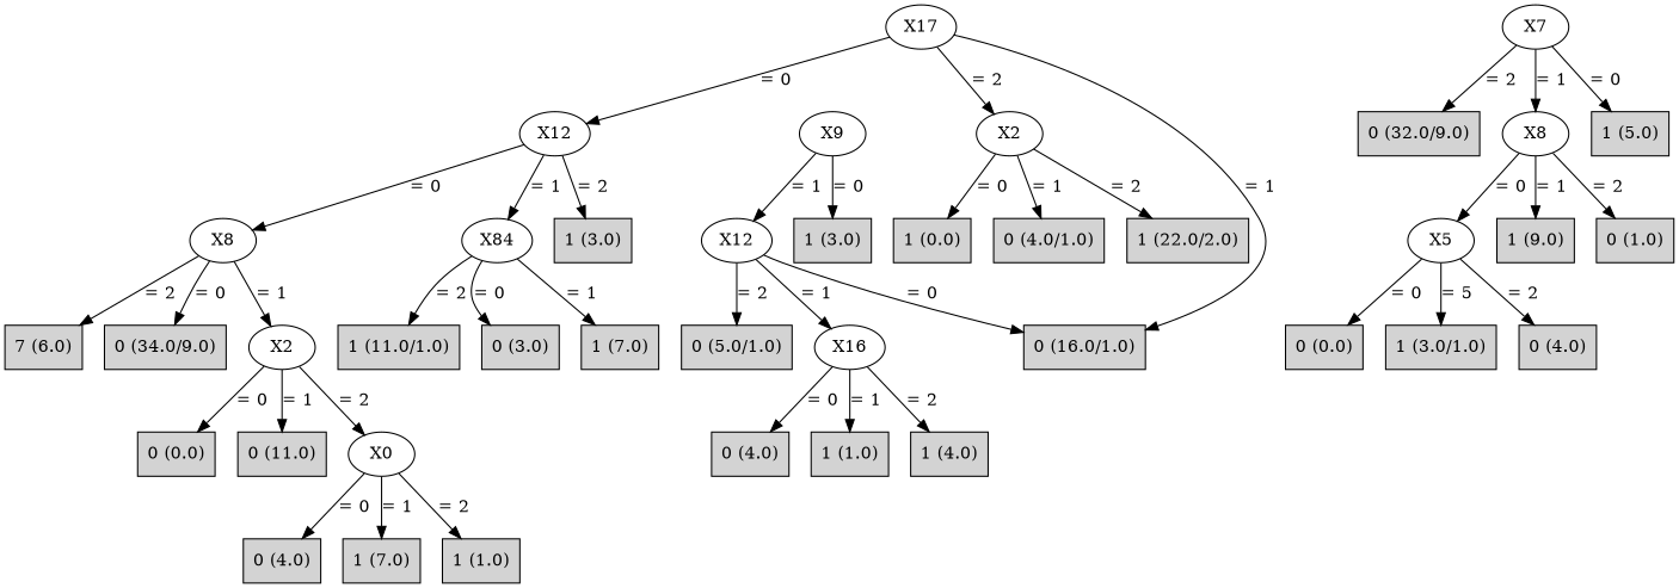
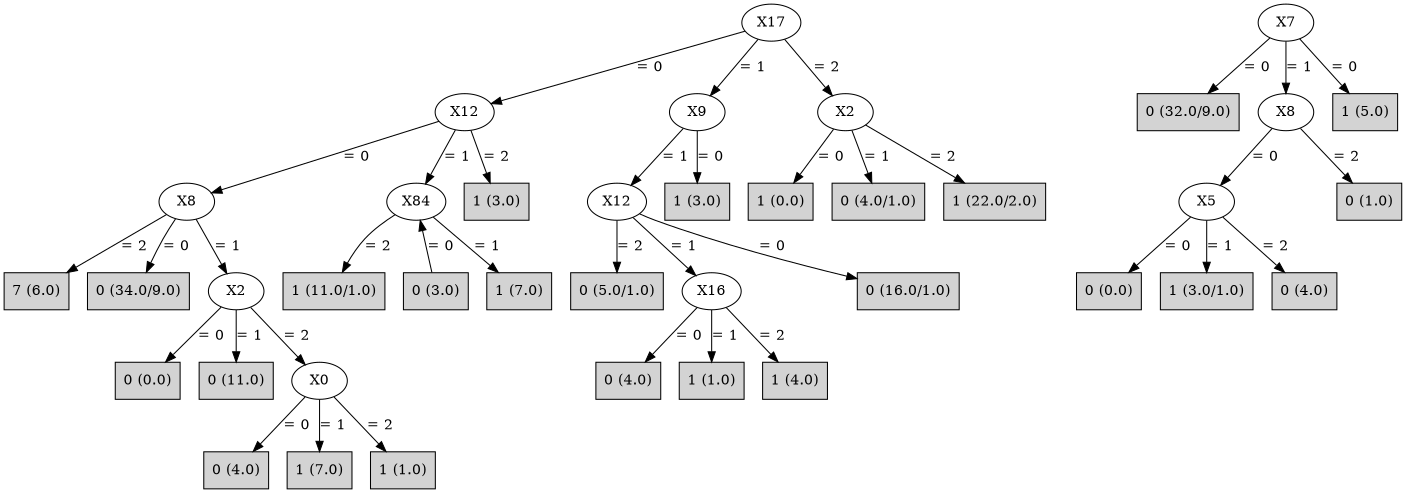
  digraph {
    node [shape=box style=filled]
    n1 [label=X17 shape="" style=""]
    n2 [label=X12 shape="" style=""]
    n3 [label=X9 shape="" style=""]
    n4 [label=X2 shape="" style=""]
    n5 [label=X8 shape="" style=""]
    n6 [label=X84 shape="" style=""]
    n7 [label="1 (3.0)"]
    n8 [label="1 (3.0)"]
    n9 [label=X12 shape="" style=""]
    n10 [label="1 (0.0)"]
    n11 [label="0 (4.0/1.0)"]
    n12 [label="1 (22.0/2.0)"]
    n13 [label="0 (34.0/9.0)"]
    n14 [label=X2 shape="" style=""]
    n15 [label="7 (6.0)"]
    n16 [label="0 (3.0)"]
    n17 [label="1 (7.0)"]
    n18 [label="1 (11.0/1.0)"]
    n19 [label="0 (0.0)"]
    n20 [label="0 (11.0)"]
    n21 [label=X0 shape="" style=""]
    n22 [label="0 (4.0)"]
    n23 [label="1 (7.0)"]
    n24 [label="1 (1.0)"]
    n25 [label="0 (16.0/1.0)"]
    n26 [label=X16 shape="" style=""]
    n27 [label="0 (5.0/1.0)"]
    n28 [label=X7 shape="" style=""]
    n29 [label="0 (32.0/9.0)"]
    n30 [label=X8 shape="" style=""]
    n31 [label="1 (5.0)"]
    n32 [label="0 (4.0)"]
    n33 [label="1 (1.0)"]
    n34 [label="1 (4.0)"]
    n35 [label=X5 shape="" style=""]
-   n36 [label="1 (9.0)"]
    n37 [label="0 (1.0)"]
    n38 [label="0 (0.0)"]
    n39 [label="1 (3.0/1.0)"]
    n40 [label="0 (4.0)"]
    n1 -> n2 [label="= 0"]
-   n1 -> n25 [label="= 1"]
+   n1 -> n3 [label="= 1"]
    n1 -> n4 [label="= 2"]
    n2 -> n5 [label="= 0"]
    n2 -> n6 [label="= 1"]
    n2 -> n7 [label="= 2"]
    n3 -> n8 [label="= 0"]
    n3 -> n9 [label="= 1"]
    n4 -> n10 [label="= 0"]
    n4 -> n11 [label="= 1"]
    n4 -> n12 [label="= 2"]
    n5 -> n13 [label="= 0"]
    n5 -> n14 [label="= 1"]
    n5 -> n15 [label="= 2"]
-   n6 -> n16 [label="= 0"]
+   n16 -> n6 [label="= 0"]
    n6 -> n17 [label="= 1"]
    n6 -> n18 [label="= 2"]
    n9 -> n25 [label="= 0"]
    n9 -> n26 [label="= 1"]
    n9 -> n27 [label="= 2"]
    n14 -> n19 [label="= 0"]
    n14 -> n20 [label="= 1"]
    n14 -> n21 [label="= 2"]
    n21 -> n22 [label="= 0"]
    n21 -> n23 [label="= 1"]
    n21 -> n24 [label="= 2"]
    n26 -> n32 [label="= 0"]
    n26 -> n33 [label="= 1"]
    n26 -> n34 [label="= 2"]
-   n28 -> n29 [label="= 2"]
+   n28 -> n29 [label="= 0"]
    n28 -> n30 [label="= 1"]
    n28 -> n31 [label="= 0"]
    n30 -> n35 [label="= 0"]
-   n30 -> n36 [label="= 1"]
    n30 -> n37 [label="= 2"]
    n35 -> n38 [label="= 0"]
-   n35 -> n39 [label="= 5"]
+   n35 -> n39 [label="= 1"]
    n35 -> n40 [label="= 2"]
  }
